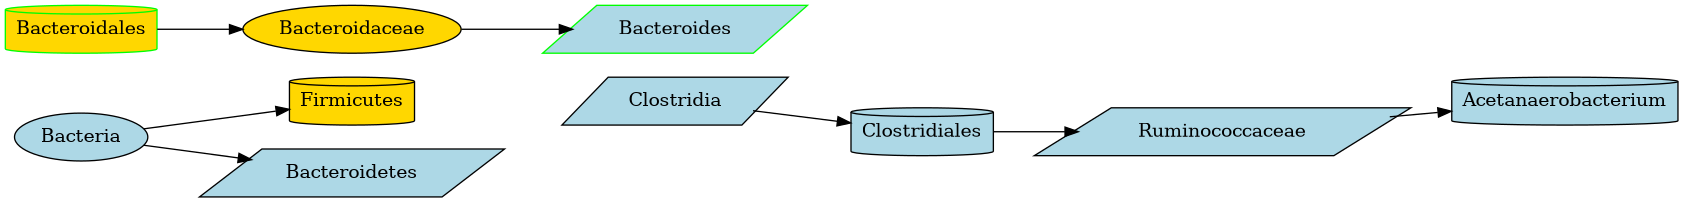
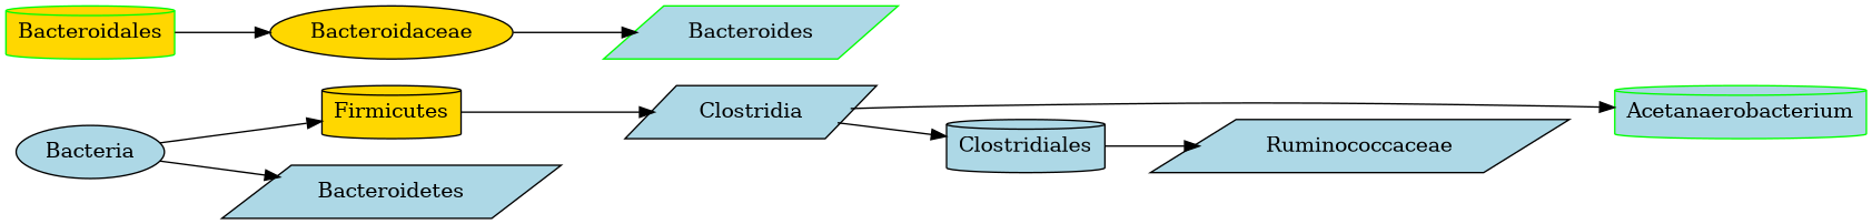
  digraph {
    rankdir=LR
    node [fillcolor=lightblue shape=cylinder style=filled]
-   n1 [color=black label=Acetanaerobacterium]
+   n1 [color=green label=Acetanaerobacterium]
    n2 [label=Ruminococcaceae shape=parallelogram]
    n3 [label=Clostridiales]
    n4 [label=Clostridia shape=parallelogram]
    n5 [fillcolor=gold label=Firmicutes]
    n6 [label=Bacteria shape=ellipse]
    n7 [label=Bacteroidetes shape=parallelogram]
    n8 [color=green label=Bacteroides shape=parallelogram]
    n9 [fillcolor=gold label=Bacteroidaceae shape=ellipse]
    n10 [color=green fillcolor=gold label=Bacteroidales]
-   n2 -> n1
+   n4 -> n1
    n3 -> n2
    n4 -> n3
+   n5 -> n4
    n6 -> n5
    n6 -> n7
    n9 -> n8
    n10 -> n9
  }
